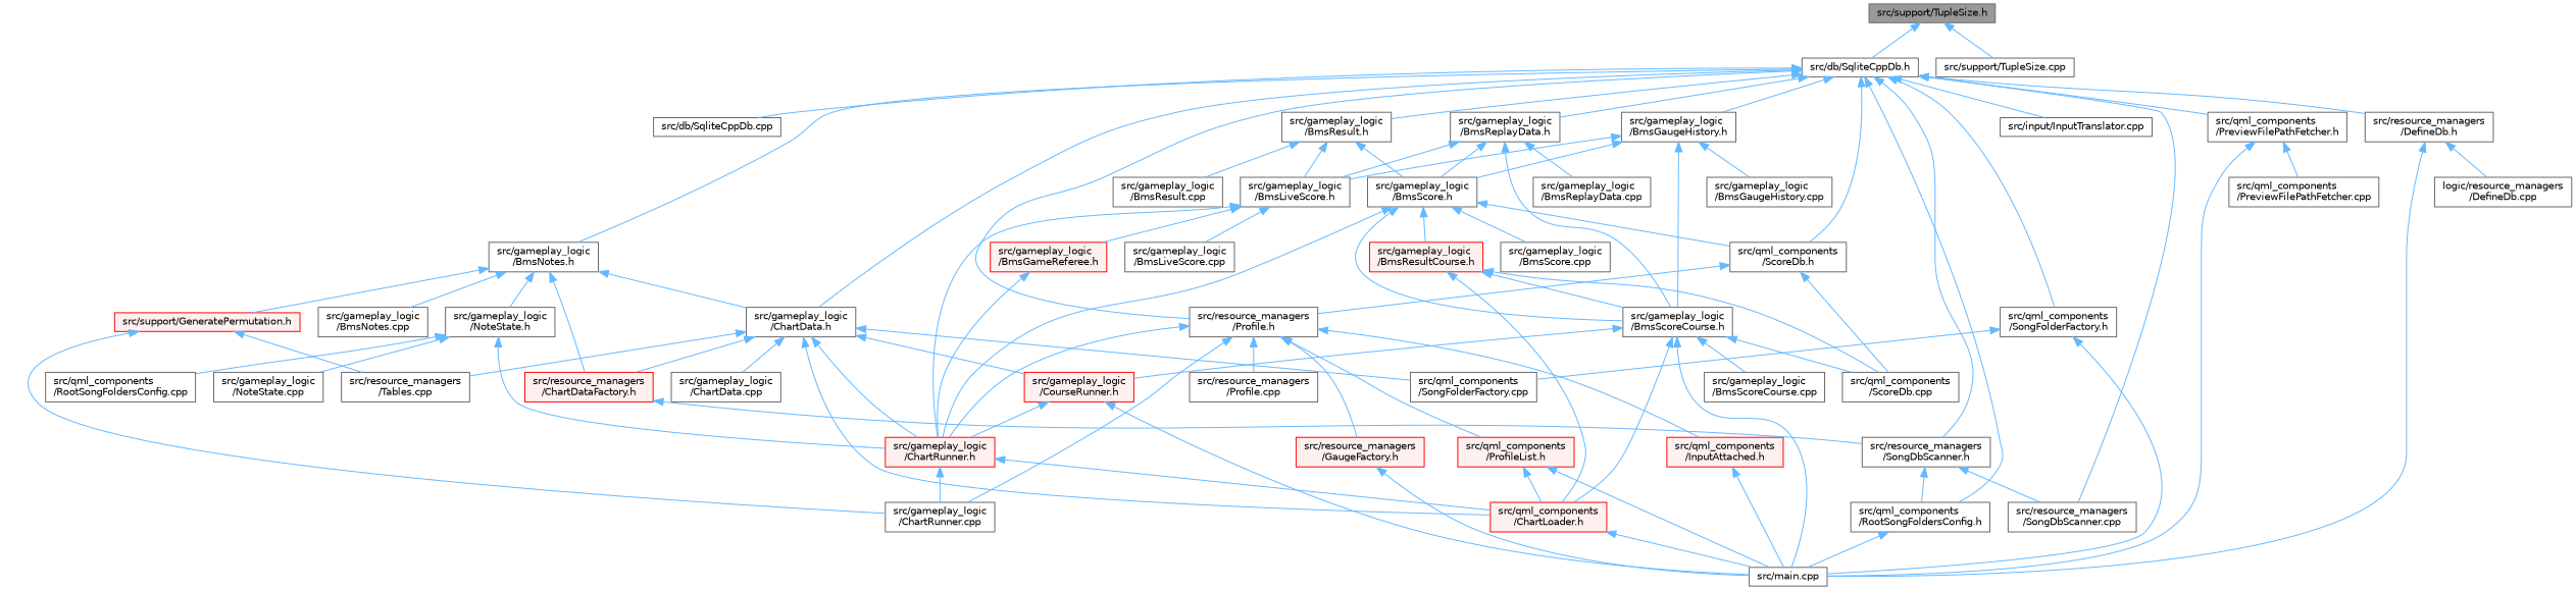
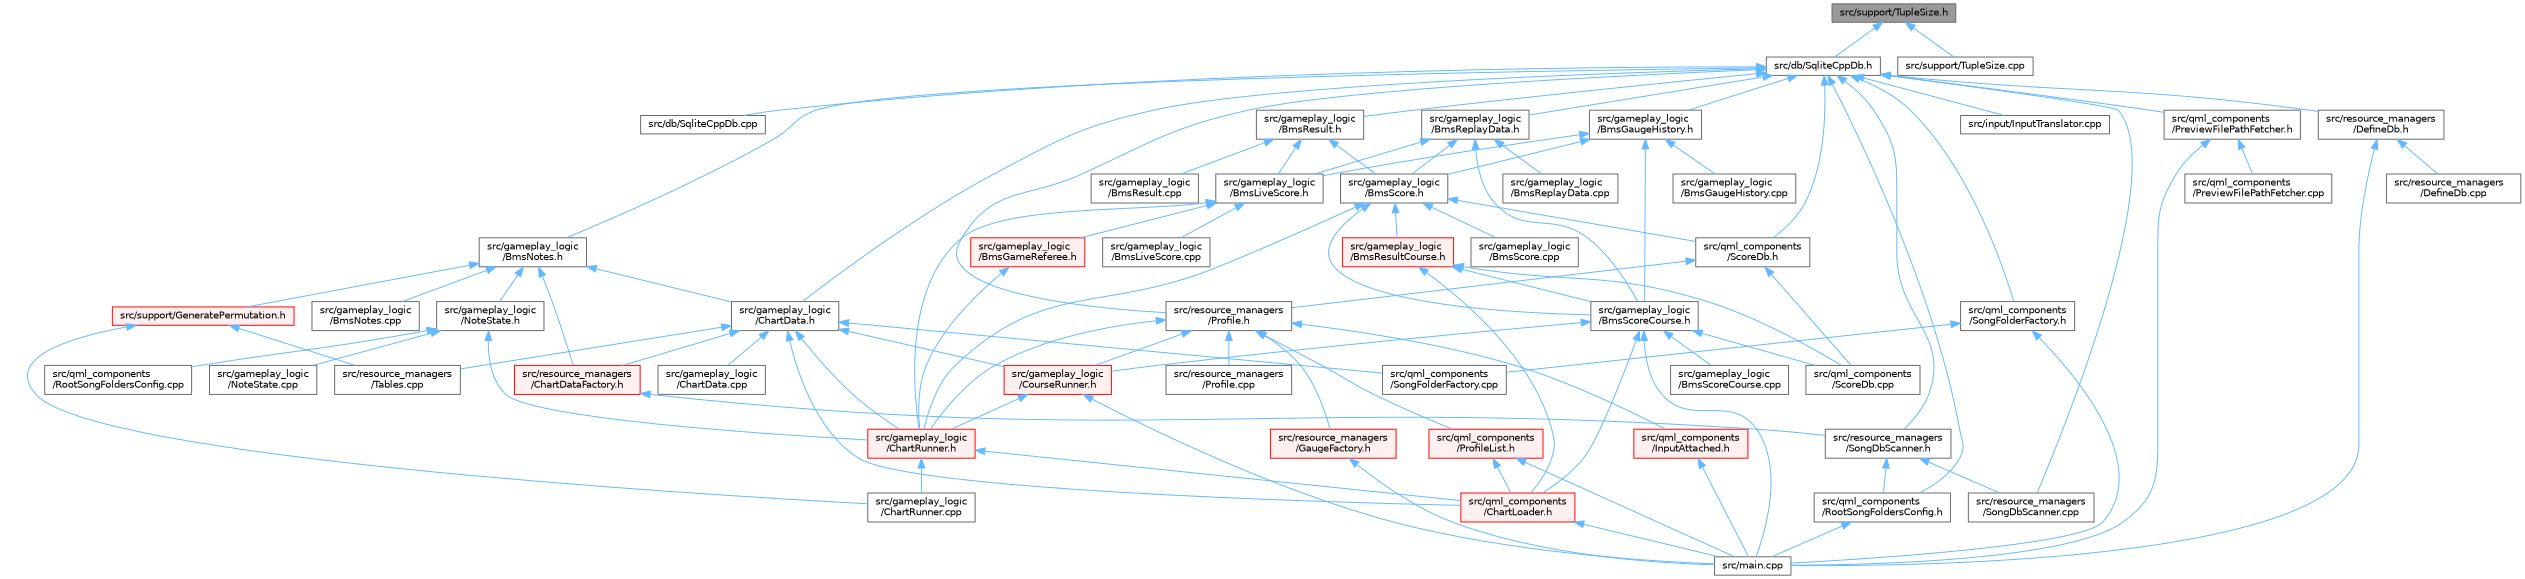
  digraph {
    node [color=grey40 fillcolor=white fontname=Helvetica fontsize=10 shape=box style=filled]
    edge [color=steelblue1 dir=back fontname=Helvetica fontsize=10 labelfontname=Helvetica labelfontsize=10 style=solid]
    n1 [color=gray40 fillcolor=grey60 fontcolor=black height=0.2 label="src/support/TupleSize.h" width=0.4]
    n2 [height=0.2 label="src/db/SqliteCppDb.h" width=0.4]
    n3 [height=0.2 label="src/support/TupleSize.cpp" width=0.4]
    n4 [height=0.2 label="src/db/SqliteCppDb.cpp" width=0.4]
    n5 [height=0.2 label="src/gameplay_logic\l/BmsGaugeHistory.h" width=0.4]
    n6 [height=0.2 label="src/qml_components\l/ScoreDb.h" width=0.4]
    n7 [height=0.2 label="src/resource_managers\l/Profile.h" width=0.4]
    n8 [height=0.2 label="src/gameplay_logic\l/BmsNotes.h" width=0.4]
    n9 [height=0.2 label="src/gameplay_logic\l/ChartData.h" width=0.4]
    n10 [height=0.2 label="src/resource_managers\l/SongDbScanner.h" width=0.4]
    n11 [height=0.2 label="src/qml_components\l/RootSongFoldersConfig.h" width=0.4]
    n12 [height=0.2 label="src/resource_managers\l/SongDbScanner.cpp" width=0.4]
    n13 [height=0.2 label="src/gameplay_logic\l/BmsReplayData.h" width=0.4]
    n14 [height=0.2 label="src/gameplay_logic\l/BmsResult.h" width=0.4]
    n15 [height=0.2 label="src/input/InputTranslator.cpp" width=0.4]
    n16 [height=0.2 label="src/qml_components\l/PreviewFilePathFetcher.h" width=0.4]
    n17 [height=0.2 label="src/qml_components\l/SongFolderFactory.h" width=0.4]
    n18 [height=0.2 label="src/resource_managers\l/DefineDb.h" width=0.4]
    n19 [height=0.2 label="src/gameplay_logic\l/BmsGaugeHistory.cpp" width=0.4]
    n20 [height=0.2 label="src/gameplay_logic\l/BmsLiveScore.h" width=0.4]
    n21 [height=0.2 label="src/gameplay_logic\l/BmsScore.h" width=0.4]
    n22 [height=0.2 label="src/gameplay_logic\l/BmsScoreCourse.h" width=0.4]
    n23 [height=0.2 label="src/qml_components\l/ScoreDb.cpp" width=0.4]
    n24 [color=red fillcolor="#FFF0F0" height=0.2 label="src/gameplay_logic\l/ChartRunner.h" width=0.4]
    n25 [height=0.2 label="src/gameplay_logic\l/ChartRunner.cpp" width=0.4]
    n26 [color=red fillcolor="#FFF0F0" height=0.2 label="src/qml_components\l/InputAttached.h" width=0.4]
    n27 [color=red fillcolor="#FFF0F0" height=0.2 label="src/qml_components\l/ProfileList.h" width=0.4]
    n28 [color=red fillcolor="#FFF0F0" height=0.2 label="src/resource_managers\l/GaugeFactory.h" width=0.4]
    n29 [height=0.2 label="src/resource_managers\l/Profile.cpp" width=0.4]
    n30 [height=0.2 label="src/gameplay_logic\l/BmsNotes.cpp" width=0.4]
    n31 [color=red fillcolor="#FFF0F0" height=0.2 label="src/resource_managers\l/ChartDataFactory.h" width=0.4]
    n32 [height=0.2 label="src/gameplay_logic\l/NoteState.h" width=0.4]
    n33 [color=red fillcolor="#FFF0F0" height=0.2 label="src/support/GeneratePermutation.h" width=0.4]
    n34 [color=red fillcolor="#FFF0F0" height=0.2 label="src/gameplay_logic\l/CourseRunner.h" width=0.4]
    n35 [color=red fillcolor="#FFF0F0" height=0.2 label="src/qml_components\l/ChartLoader.h" width=0.4]
    n36 [height=0.2 label="src/gameplay_logic\l/ChartData.cpp" width=0.4]
    n37 [height=0.2 label="src/qml_components\l/SongFolderFactory.cpp" width=0.4]
    n38 [height=0.2 label="src/resource_managers\l/Tables.cpp" width=0.4]
    n39 [height=0.2 label="src/main.cpp" width=0.4]
    n40 [height=0.2 label="src/gameplay_logic\l/BmsReplayData.cpp" width=0.4]
    n41 [height=0.2 label="src/gameplay_logic\l/BmsResult.cpp" width=0.4]
    n42 [height=0.2 label="src/qml_components\l/PreviewFilePathFetcher.cpp" width=0.4]
-   n43 [height=0.2 label="logic/resource_managers\l/DefineDb.cpp" width=0.4]
+   n43 [height=0.2 label="src/resource_managers\l/DefineDb.cpp" width=0.4]
    n44 [color=red fillcolor="#FFF0F0" height=0.2 label="src/gameplay_logic\l/BmsGameReferee.h" width=0.4]
    n45 [height=0.2 label="src/gameplay_logic\l/BmsLiveScore.cpp" width=0.4]
    n46 [color=red fillcolor="#FFF0F0" height=0.2 label="src/gameplay_logic\l/BmsResultCourse.h" width=0.4]
    n47 [height=0.2 label="src/gameplay_logic\l/BmsScore.cpp" width=0.4]
    n48 [height=0.2 label="src/gameplay_logic\l/BmsScoreCourse.cpp" width=0.4]
    n49 [height=0.2 label="src/qml_components\l/RootSongFoldersConfig.cpp" width=0.4]
    n50 [height=0.2 label="src/gameplay_logic\l/NoteState.cpp" width=0.4]
    n1 -> n2
    n1 -> n3
    n2 -> n4
    n2 -> n5
    n2 -> n6
    n2 -> n7
    n2 -> n8
    n2 -> n9
    n2 -> n10
    n2 -> n11
    n2 -> n12
    n2 -> n13
    n2 -> n14
    n2 -> n15
    n2 -> n16
    n2 -> n17
    n2 -> n18
    n5 -> n19
    n5 -> n20
    n5 -> n21
    n5 -> n22
    n6 -> n7
    n6 -> n23
    n7 -> n24
-   n7 -> n25
+   n7 -> n34
    n7 -> n26
    n7 -> n27
    n7 -> n28
    n7 -> n29
    n8 -> n9
    n8 -> n30
    n8 -> n31
    n8 -> n32
    n8 -> n33
    n9 -> n24
    n9 -> n31
    n9 -> n34
    n9 -> n35
    n9 -> n36
    n9 -> n37
    n9 -> n38
    n10 -> n11
    n10 -> n12
    n11 -> n39
    n13 -> n20
    n13 -> n21
    n13 -> n22
    n13 -> n40
    n14 -> n20
    n14 -> n21
    n14 -> n41
    n16 -> n39
    n16 -> n42
    n17 -> n37
    n17 -> n39
    n18 -> n39
    n18 -> n43
    n20 -> n24
    n20 -> n44
    n20 -> n45
    n21 -> n6
    n21 -> n22
    n21 -> n24
    n21 -> n46
    n21 -> n47
    n22 -> n23
    n22 -> n34
    n22 -> n35
    n22 -> n39
    n22 -> n48
    n24 -> n25
    n24 -> n35
    n26 -> n39
    n27 -> n35
    n27 -> n39
    n28 -> n39
    n31 -> n10
    n32 -> n24
    n32 -> n49
    n32 -> n50
    n33 -> n25
    n33 -> n38
    n34 -> n24
    n34 -> n39
    n35 -> n39
    n44 -> n24
    n46 -> n22
    n46 -> n23
    n46 -> n35
  }
